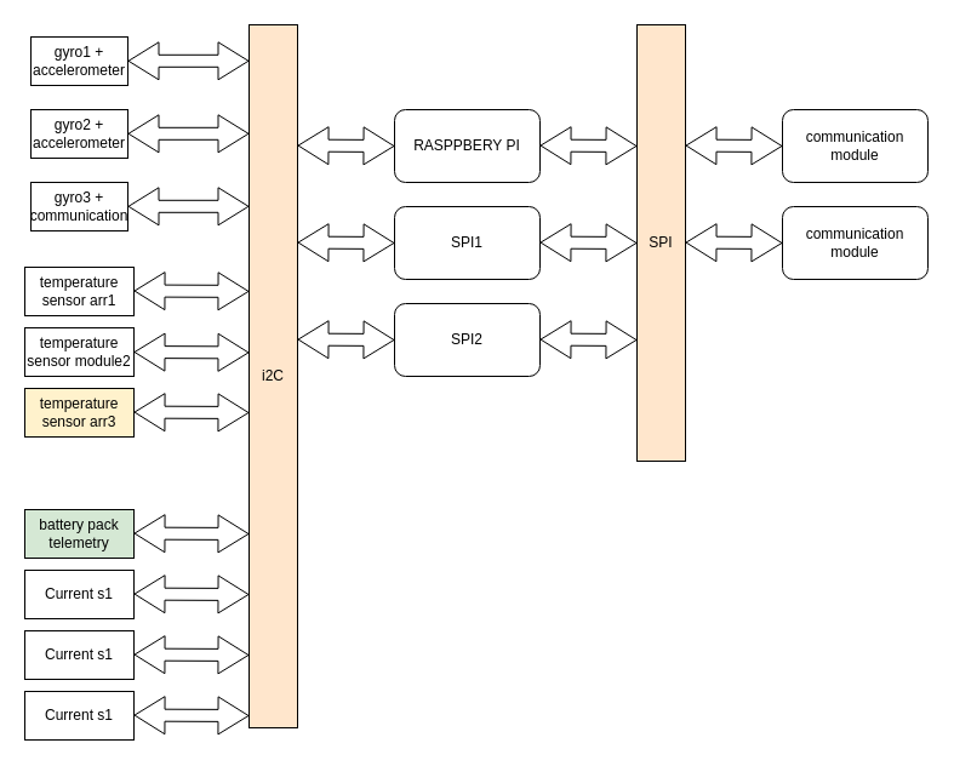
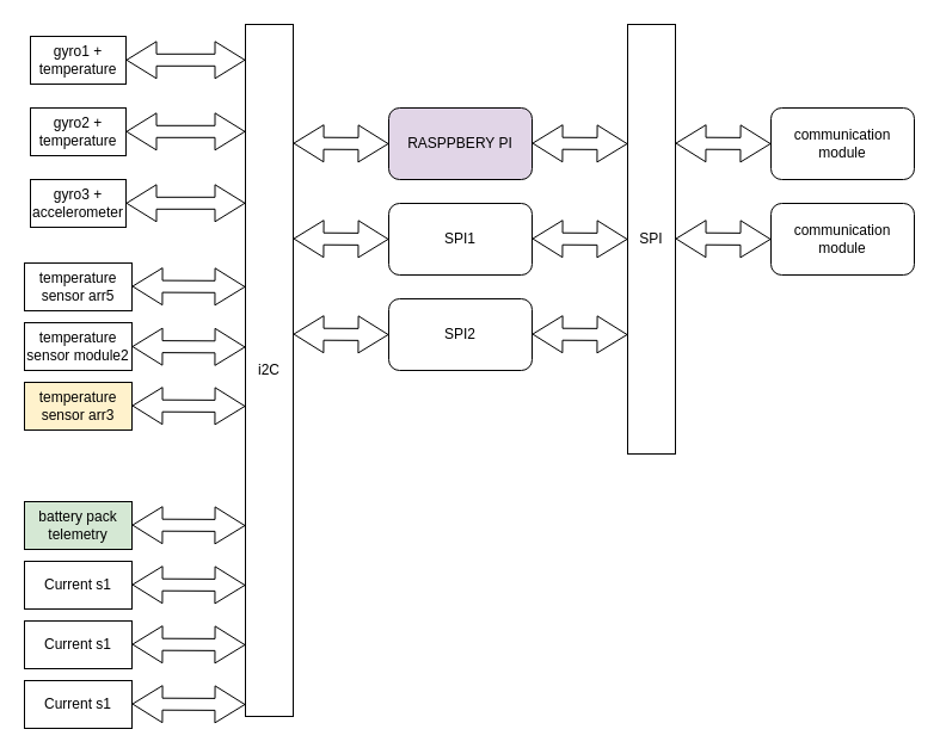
  <mxCell id="0" />
  <mxCell id="1" parent="0" />
- <mxCell id="2" value="gyro1 + accelerometer" style="rounded=0;whiteSpace=wrap;html=1;" parent="1" vertex="1"><mxGeometry x="25" y="30" width="80" height="40" as="geometry" /></mxCell>
- <mxCell id="3" value="gyro3 + communication" style="rounded=0;whiteSpace=wrap;html=1;" parent="1" vertex="1"><mxGeometry x="25" y="150" width="80" height="40" as="geometry" /></mxCell>
- <mxCell id="4" value="gyro2 + accelerometer" style="rounded=0;whiteSpace=wrap;html=1;" parent="1" vertex="1"><mxGeometry x="25" y="90" width="80" height="40" as="geometry" /></mxCell>
- <mxCell id="5" value="i2C" style="rounded=0;whiteSpace=wrap;html=1;fillColor=#ffe6cc;" parent="1" vertex="1"><mxGeometry x="205" y="20" width="40" height="580" as="geometry" /></mxCell>
+ <mxCell id="2" value="gyro1 + temperature" style="rounded=0;whiteSpace=wrap;html=1;" parent="1" vertex="1"><mxGeometry x="25" y="30" width="80" height="40" as="geometry" /></mxCell>
+ <mxCell id="3" value="gyro3 + accelerometer" style="rounded=0;whiteSpace=wrap;html=1;" parent="1" vertex="1"><mxGeometry x="25" y="150" width="80" height="40" as="geometry" /></mxCell>
+ <mxCell id="4" value="gyro2 + temperature" style="rounded=0;whiteSpace=wrap;html=1;" parent="1" vertex="1"><mxGeometry x="25" y="90" width="80" height="40" as="geometry" /></mxCell>
+ <mxCell id="5" value="i2C" style="rounded=0;whiteSpace=wrap;html=1;" parent="1" vertex="1"><mxGeometry x="205" y="20" width="40" height="580" as="geometry" /></mxCell>
  <mxCell id="6" value="" style="shape=flexArrow;endArrow=classic;startArrow=classic;html=1;rounded=0;fontSize=12;startSize=8;endSize=8;curved=1;exitX=1;exitY=0.5;exitDx=0;exitDy=0;" parent="1" edge="1"><mxGeometry width="100" height="100" relative="1" as="geometry"><mxPoint x="105" y="169.8" as="sourcePoint" /><mxPoint x="205" y="169.8" as="targetPoint" /></mxGeometry></mxCell>
  <mxCell id="7" value="" style="shape=flexArrow;endArrow=classic;startArrow=classic;html=1;rounded=0;fontSize=12;startSize=8;endSize=8;curved=1;exitX=1;exitY=0.5;exitDx=0;exitDy=0;" parent="1" edge="1"><mxGeometry width="100" height="100" relative="1" as="geometry"><mxPoint x="105" y="109.8" as="sourcePoint" /><mxPoint x="205" y="109.8" as="targetPoint" /></mxGeometry></mxCell>
  <mxCell id="8" value="" style="shape=flexArrow;endArrow=classic;startArrow=classic;html=1;rounded=0;fontSize=12;startSize=8;endSize=8;curved=1;exitX=1;exitY=0.5;exitDx=0;exitDy=0;" parent="1" edge="1"><mxGeometry width="100" height="100" relative="1" as="geometry"><mxPoint x="105" y="49.8" as="sourcePoint" /><mxPoint x="205" y="49.8" as="targetPoint" /></mxGeometry></mxCell>
- <mxCell id="9" value="RASPPBERY PI" style="rounded=1;whiteSpace=wrap;html=1;" parent="1" vertex="1"><mxGeometry x="325" y="90" width="120" height="60" as="geometry" /></mxCell>
+ <mxCell id="9" value="RASPPBERY PI" style="rounded=1;whiteSpace=wrap;html=1;fillColor=#e1d5e7;" parent="1" vertex="1"><mxGeometry x="325" y="90" width="120" height="60" as="geometry" /></mxCell>
  <mxCell id="10" value="SPI2" style="rounded=1;whiteSpace=wrap;html=1;" parent="1" vertex="1"><mxGeometry x="325" y="250" width="120" height="60" as="geometry" /></mxCell>
  <mxCell id="11" value="SPI1" style="rounded=1;whiteSpace=wrap;html=1;" parent="1" vertex="1"><mxGeometry x="325" y="170" width="120" height="60" as="geometry" /></mxCell>
  <mxCell id="12" value="" style="shape=flexArrow;endArrow=classic;startArrow=classic;html=1;rounded=0;fontSize=12;startSize=8;endSize=8;curved=1;exitX=1;exitY=0.5;exitDx=0;exitDy=0;" parent="1" edge="1"><mxGeometry width="100" height="100" relative="1" as="geometry"><mxPoint x="245" y="119.58" as="sourcePoint" /><mxPoint x="325" y="120" as="targetPoint" /></mxGeometry></mxCell>
  <mxCell id="13" value="" style="shape=flexArrow;endArrow=classic;startArrow=classic;html=1;rounded=0;fontSize=12;startSize=8;endSize=8;curved=1;exitX=1;exitY=0.5;exitDx=0;exitDy=0;" parent="1" edge="1"><mxGeometry width="100" height="100" relative="1" as="geometry"><mxPoint x="245" y="199.58" as="sourcePoint" /><mxPoint x="325" y="200" as="targetPoint" /></mxGeometry></mxCell>
  <mxCell id="14" value="" style="shape=flexArrow;endArrow=classic;startArrow=classic;html=1;rounded=0;fontSize=12;startSize=8;endSize=8;curved=1;exitX=1;exitY=0.5;exitDx=0;exitDy=0;" parent="1" edge="1"><mxGeometry width="100" height="100" relative="1" as="geometry"><mxPoint x="245" y="279.58" as="sourcePoint" /><mxPoint x="325" y="280" as="targetPoint" /></mxGeometry></mxCell>
- <mxCell id="15" value="SPI" style="rounded=0;whiteSpace=wrap;html=1;fillColor=#ffe6cc;" parent="1" vertex="1"><mxGeometry x="525" y="20" width="40" height="360" as="geometry" /></mxCell>
- <mxCell id="16" value="temperature&lt;div&gt;sensor arr1&lt;/div&gt;" style="rounded=0;whiteSpace=wrap;html=1;" parent="1" vertex="1"><mxGeometry x="20" y="220" width="90" height="40" as="geometry" /></mxCell>
+ <mxCell id="15" value="SPI" style="rounded=0;whiteSpace=wrap;html=1;" parent="1" vertex="1"><mxGeometry x="525" y="20" width="40" height="360" as="geometry" /></mxCell>
+ <mxCell id="16" value="temperature&lt;div&gt;sensor arr5&lt;/div&gt;" style="rounded=0;whiteSpace=wrap;html=1;" parent="1" vertex="1"><mxGeometry x="20" y="220" width="90" height="40" as="geometry" /></mxCell>
  <mxCell id="17" value="temperature&lt;div&gt;sensor module2&lt;/div&gt;" style="rounded=0;whiteSpace=wrap;html=1;" parent="1" vertex="1"><mxGeometry x="20" y="270" width="90" height="40" as="geometry" /></mxCell>
  <mxCell id="18" value="temperature&lt;div&gt;sensor arr3&lt;/div&gt;" style="rounded=0;whiteSpace=wrap;html=1;fillColor=#fff2cc;" parent="1" vertex="1"><mxGeometry x="20" y="320" width="90" height="40" as="geometry" /></mxCell>
  <mxCell id="19" value="" style="shape=flexArrow;endArrow=classic;startArrow=classic;html=1;rounded=0;fontSize=12;startSize=8;endSize=8;curved=1;exitX=1;exitY=0.5;exitDx=0;exitDy=0;" parent="1" edge="1"><mxGeometry width="100" height="100" relative="1" as="geometry"><mxPoint x="110" y="239.5" as="sourcePoint" /><mxPoint x="205" y="239.92" as="targetPoint" /></mxGeometry></mxCell>
  <mxCell id="20" value="" style="shape=flexArrow;endArrow=classic;startArrow=classic;html=1;rounded=0;fontSize=12;startSize=8;endSize=8;curved=1;exitX=1;exitY=0.5;exitDx=0;exitDy=0;" parent="1" edge="1"><mxGeometry width="100" height="100" relative="1" as="geometry"><mxPoint x="110" y="290" as="sourcePoint" /><mxPoint x="205" y="290.42" as="targetPoint" /></mxGeometry></mxCell>
  <mxCell id="21" value="" style="shape=flexArrow;endArrow=classic;startArrow=classic;html=1;rounded=0;fontSize=12;startSize=8;endSize=8;curved=1;exitX=1;exitY=0.5;exitDx=0;exitDy=0;" parent="1" edge="1"><mxGeometry width="100" height="100" relative="1" as="geometry"><mxPoint x="110" y="339.58" as="sourcePoint" /><mxPoint x="205" y="340" as="targetPoint" /></mxGeometry></mxCell>
  <mxCell id="22" value="battery pack&lt;div&gt;telemetry&lt;/div&gt;" style="rounded=0;whiteSpace=wrap;html=1;fillColor=#d5e8d4;" parent="1" vertex="1"><mxGeometry x="20" y="420" width="90" height="40" as="geometry" /></mxCell>
  <mxCell id="23" value="" style="shape=flexArrow;endArrow=classic;startArrow=classic;html=1;rounded=0;fontSize=12;startSize=8;endSize=8;curved=1;exitX=1;exitY=0.5;exitDx=0;exitDy=0;" parent="1" edge="1"><mxGeometry width="100" height="100" relative="1" as="geometry"><mxPoint x="110" y="439.58" as="sourcePoint" /><mxPoint x="205" y="440" as="targetPoint" /></mxGeometry></mxCell>
  <mxCell id="24" value="" style="shape=flexArrow;endArrow=classic;startArrow=classic;html=1;rounded=0;fontSize=12;startSize=8;endSize=8;curved=1;exitX=1;exitY=0.5;exitDx=0;exitDy=0;" parent="1" edge="1"><mxGeometry width="100" height="100" relative="1" as="geometry"><mxPoint x="445" y="119.58" as="sourcePoint" /><mxPoint x="525" y="120" as="targetPoint" /></mxGeometry></mxCell>
  <mxCell id="25" value="" style="shape=flexArrow;endArrow=classic;startArrow=classic;html=1;rounded=0;fontSize=12;startSize=8;endSize=8;curved=1;exitX=1;exitY=0.5;exitDx=0;exitDy=0;" parent="1" edge="1"><mxGeometry width="100" height="100" relative="1" as="geometry"><mxPoint x="445" y="199.58" as="sourcePoint" /><mxPoint x="525" y="200" as="targetPoint" /></mxGeometry></mxCell>
  <mxCell id="26" value="" style="shape=flexArrow;endArrow=classic;startArrow=classic;html=1;rounded=0;fontSize=12;startSize=8;endSize=8;curved=1;exitX=1;exitY=0.5;exitDx=0;exitDy=0;" parent="1" edge="1"><mxGeometry width="100" height="100" relative="1" as="geometry"><mxPoint x="445" y="279.58" as="sourcePoint" /><mxPoint x="525" y="280" as="targetPoint" /></mxGeometry></mxCell>
  <mxCell id="27" value="Current s1" style="rounded=0;whiteSpace=wrap;html=1;" parent="1" vertex="1"><mxGeometry x="20" y="470" width="90" height="40" as="geometry" /></mxCell>
  <mxCell id="28" value="" style="shape=flexArrow;endArrow=classic;startArrow=classic;html=1;rounded=0;fontSize=12;startSize=8;endSize=8;curved=1;exitX=1;exitY=0.5;exitDx=0;exitDy=0;" parent="1" edge="1"><mxGeometry width="100" height="100" relative="1" as="geometry"><mxPoint x="110" y="489.58" as="sourcePoint" /><mxPoint x="205" y="490" as="targetPoint" /></mxGeometry></mxCell>
  <mxCell id="29" value="Current s1" style="rounded=0;whiteSpace=wrap;html=1;" parent="1" vertex="1"><mxGeometry x="20" y="520" width="90" height="40" as="geometry" /></mxCell>
  <mxCell id="30" value="" style="shape=flexArrow;endArrow=classic;startArrow=classic;html=1;rounded=0;fontSize=12;startSize=8;endSize=8;curved=1;exitX=1;exitY=0.5;exitDx=0;exitDy=0;" parent="1" edge="1"><mxGeometry width="100" height="100" relative="1" as="geometry"><mxPoint x="110" y="539.58" as="sourcePoint" /><mxPoint x="205" y="540" as="targetPoint" /></mxGeometry></mxCell>
  <mxCell id="31" value="Current s1" style="rounded=0;whiteSpace=wrap;html=1;" parent="1" vertex="1"><mxGeometry x="20" y="570" width="90" height="40" as="geometry" /></mxCell>
  <mxCell id="32" value="" style="shape=flexArrow;endArrow=classic;startArrow=classic;html=1;rounded=0;fontSize=12;startSize=8;endSize=8;curved=1;exitX=1;exitY=0.5;exitDx=0;exitDy=0;" parent="1" edge="1"><mxGeometry width="100" height="100" relative="1" as="geometry"><mxPoint x="110" y="589.58" as="sourcePoint" /><mxPoint x="205" y="590" as="targetPoint" /></mxGeometry></mxCell>
  <mxCell id="33" value="communication&lt;div&gt;module&lt;/div&gt;" style="rounded=1;whiteSpace=wrap;html=1;" vertex="1" parent="1"><mxGeometry x="645" y="90" width="120" height="60" as="geometry" /></mxCell>
  <mxCell id="34" value="" style="shape=flexArrow;endArrow=classic;startArrow=classic;html=1;rounded=0;fontSize=12;startSize=8;endSize=8;curved=1;exitX=1;exitY=0.5;exitDx=0;exitDy=0;" edge="1" parent="1"><mxGeometry width="100" height="100" relative="1" as="geometry"><mxPoint x="565" y="119.58" as="sourcePoint" /><mxPoint x="645" y="120" as="targetPoint" /></mxGeometry></mxCell>
  <mxCell id="35" value="communication&lt;div&gt;module&lt;/div&gt;" style="rounded=1;whiteSpace=wrap;html=1;" vertex="1" parent="1"><mxGeometry x="645" y="170" width="120" height="60" as="geometry" /></mxCell>
  <mxCell id="36" value="" style="shape=flexArrow;endArrow=classic;startArrow=classic;html=1;rounded=0;fontSize=12;startSize=8;endSize=8;curved=1;exitX=1;exitY=0.5;exitDx=0;exitDy=0;" edge="1" parent="1"><mxGeometry width="100" height="100" relative="1" as="geometry"><mxPoint x="565" y="199.58" as="sourcePoint" /><mxPoint x="645" y="200" as="targetPoint" /></mxGeometry></mxCell>
